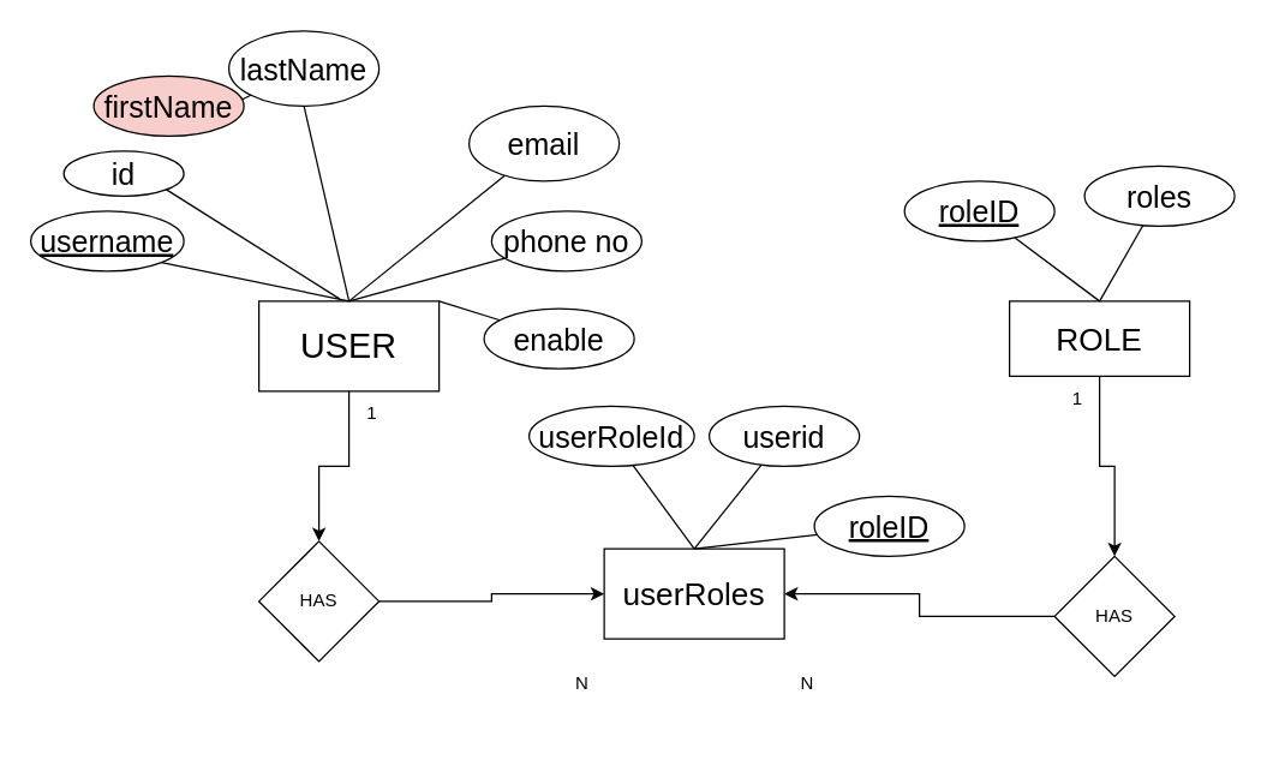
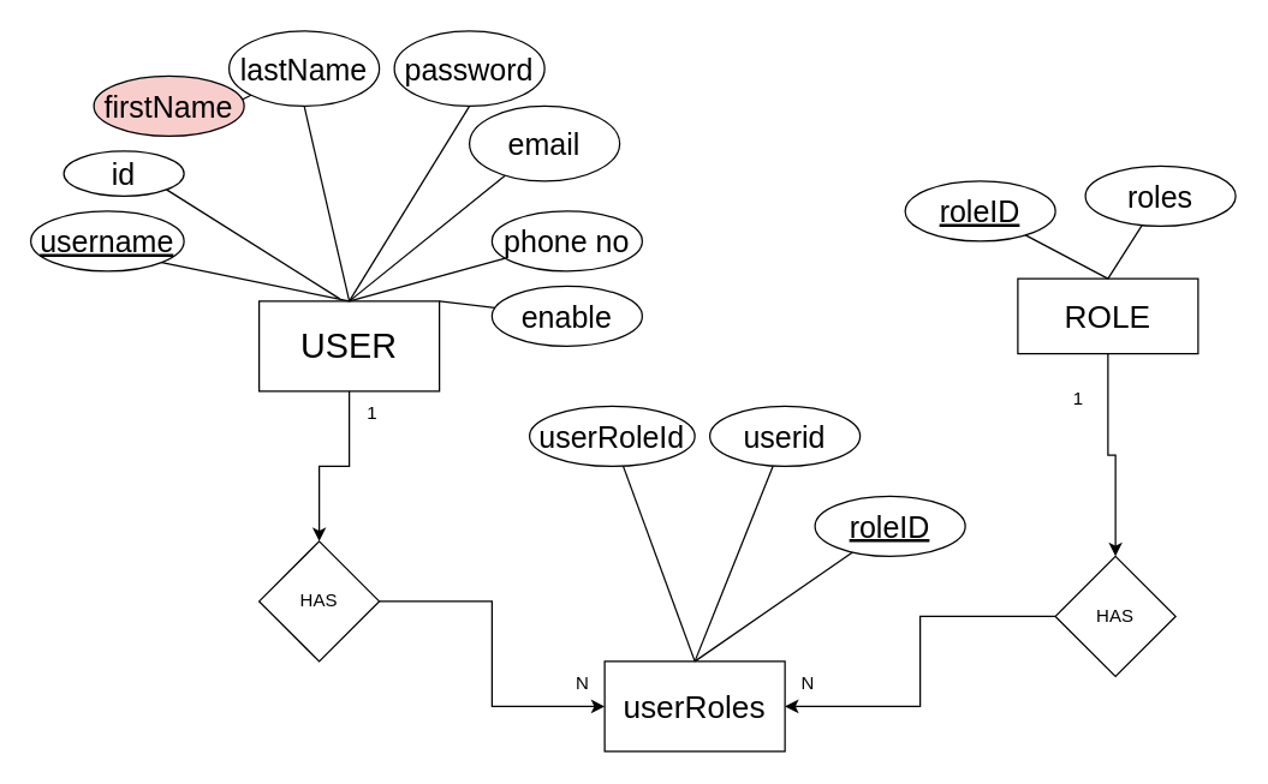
  <mxCell id="0" />
  <mxCell id="1" parent="0" />
  <mxCell id="2" style="edgeStyle=orthogonalEdgeStyle;rounded=0;orthogonalLoop=1;jettySize=auto;html=1;exitX=0.5;exitY=1;exitDx=0;exitDy=0;" edge="1" parent="1" source="3" target="34"><mxGeometry relative="1" as="geometry" /></mxCell>
  <mxCell id="3" value="&lt;font style=&quot;font-size: 23px;&quot;&gt;USER&lt;/font&gt;" style="rounded=0;whiteSpace=wrap;html=1;" vertex="1" parent="1"><mxGeometry x="172" y="200" width="120" height="60" as="geometry" /></mxCell>
  <mxCell id="4" value="&lt;font style=&quot;font-size: 20px;&quot;&gt;id&lt;/font&gt;" style="ellipse;whiteSpace=wrap;html=1;" vertex="1" parent="1"><mxGeometry x="42" y="100" width="80" height="30" as="geometry" /></mxCell>
  <mxCell id="5" value="" style="endArrow=none;html=1;rounded=0;exitX=1;exitY=1;exitDx=0;exitDy=0;entryX=0.447;entryY=-0.027;entryDx=0;entryDy=0;entryPerimeter=0;" edge="1" parent="1" source="4" target="3"><mxGeometry width="50" height="50" relative="1" as="geometry"><mxPoint x="402" y="300" as="sourcePoint" /><mxPoint x="452" y="250" as="targetPoint" /></mxGeometry></mxCell>
  <mxCell id="6" value="" style="endArrow=none;html=1;rounded=0;exitX=0.5;exitY=1;exitDx=0;exitDy=0;" edge="1" source="7" parent="1" target="8"><mxGeometry width="50" height="50" relative="1" as="geometry"><mxPoint x="532" y="250" as="sourcePoint" /><mxPoint x="356" y="148" as="targetPoint" /></mxGeometry></mxCell>
  <mxCell id="7" value="&lt;font style=&quot;font-size: 20px;&quot;&gt;firstName&lt;/font&gt;" style="ellipse;whiteSpace=wrap;html=1;fillColor=#f8cecc;" vertex="1" parent="1"><mxGeometry x="62" y="50" width="100" height="40" as="geometry" /></mxCell>
  <mxCell id="8" value="&lt;font style=&quot;font-size: 20px;&quot;&gt;lastName&lt;/font&gt;" style="ellipse;whiteSpace=wrap;html=1;" vertex="1" parent="1"><mxGeometry x="152" y="20" width="100" height="50" as="geometry" /></mxCell>
  <mxCell id="9" value="" style="endArrow=none;html=1;rounded=0;exitX=0.5;exitY=1;exitDx=0;exitDy=0;" edge="1" source="8" parent="1"><mxGeometry width="50" height="50" relative="1" as="geometry"><mxPoint x="642" y="240" as="sourcePoint" /><mxPoint x="232" y="200" as="targetPoint" /></mxGeometry></mxCell>
+ <mxCell id="10" value="&lt;font style=&quot;font-size: 20px;&quot;&gt;password&lt;/font&gt;" style="ellipse;whiteSpace=wrap;html=1;" vertex="1" parent="1"><mxGeometry x="262" y="20" width="100" height="50" as="geometry" /></mxCell>
+ <mxCell id="11" value="" style="endArrow=none;html=1;rounded=0;exitX=0.5;exitY=1;exitDx=0;exitDy=0;entryX=0.5;entryY=0;entryDx=0;entryDy=0;" edge="1" source="10" parent="1" target="3"><mxGeometry width="50" height="50" relative="1" as="geometry"><mxPoint x="752" y="240" as="sourcePoint" /><mxPoint x="342" y="200" as="targetPoint" /></mxGeometry></mxCell>
  <mxCell id="12" value="&lt;font style=&quot;font-size: 20px;&quot;&gt;email&lt;/font&gt;" style="ellipse;whiteSpace=wrap;html=1;" vertex="1" parent="1"><mxGeometry x="312" y="70" width="100" height="50" as="geometry" /></mxCell>
  <mxCell id="13" value="" style="endArrow=none;html=1;rounded=0;entryX=0.5;entryY=0;entryDx=0;entryDy=0;" edge="1" source="12" parent="1" target="3"><mxGeometry width="50" height="50" relative="1" as="geometry"><mxPoint x="802" y="290" as="sourcePoint" /><mxPoint x="282" y="250" as="targetPoint" /></mxGeometry></mxCell>
  <mxCell id="14" value="&lt;font style=&quot;font-size: 20px;&quot;&gt;phone no&lt;/font&gt;" style="ellipse;whiteSpace=wrap;html=1;" vertex="1" parent="1"><mxGeometry x="327" y="140" width="100" height="40" as="geometry" /></mxCell>
  <mxCell id="15" value="" style="endArrow=none;html=1;rounded=0;" edge="1" source="14" parent="1"><mxGeometry width="50" height="50" relative="1" as="geometry"><mxPoint x="817" y="360" as="sourcePoint" /><mxPoint x="232" y="200" as="targetPoint" /></mxGeometry></mxCell>
  <mxCell id="16" value="&lt;font style=&quot;font-size: 20px;&quot;&gt;&lt;u&gt;username&lt;/u&gt;&lt;/font&gt;" style="ellipse;whiteSpace=wrap;html=1;" vertex="1" parent="1"><mxGeometry x="20" y="140" width="102" height="40" as="geometry" /></mxCell>
  <mxCell id="17" value="" style="endArrow=none;html=1;rounded=0;exitX=1;exitY=1;exitDx=0;exitDy=0;" edge="1" parent="1" source="16"><mxGeometry width="50" height="50" relative="1" as="geometry"><mxPoint x="380" y="340" as="sourcePoint" /><mxPoint x="232" y="200" as="targetPoint" /></mxGeometry></mxCell>
- <mxCell id="18" value="&lt;font style=&quot;font-size: 20px;&quot;&gt;enable&lt;/font&gt;" style="ellipse;whiteSpace=wrap;html=1;" vertex="1" parent="1"><mxGeometry x="322" y="205" width="100" height="40" as="geometry" /></mxCell>
+ <mxCell id="18" value="&lt;font style=&quot;font-size: 20px;&quot;&gt;enable&lt;/font&gt;" style="ellipse;whiteSpace=wrap;html=1;" vertex="1" parent="1"><mxGeometry x="327" y="190" width="100" height="40" as="geometry" /></mxCell>
  <mxCell id="19" value="" style="endArrow=none;html=1;rounded=0;entryX=1;entryY=0;entryDx=0;entryDy=0;" edge="1" source="18" parent="1" target="3"><mxGeometry width="50" height="50" relative="1" as="geometry"><mxPoint x="857" y="410" as="sourcePoint" /><mxPoint x="272" y="250" as="targetPoint" /></mxGeometry></mxCell>
  <mxCell id="20" style="edgeStyle=orthogonalEdgeStyle;rounded=0;orthogonalLoop=1;jettySize=auto;html=1;exitX=0.5;exitY=1;exitDx=0;exitDy=0;" edge="1" parent="1" source="21" target="35"><mxGeometry relative="1" as="geometry" /></mxCell>
- <mxCell id="21" value="&lt;font style=&quot;font-size: 21px;&quot;&gt;ROLE&lt;/font&gt;" style="rounded=0;whiteSpace=wrap;html=1;" vertex="1" parent="1"><mxGeometry x="672" y="200" width="120" height="50" as="geometry" /></mxCell>
+ <mxCell id="21" value="&lt;font style=&quot;font-size: 21px;&quot;&gt;ROLE&lt;/font&gt;" style="rounded=0;whiteSpace=wrap;html=1;" vertex="1" parent="1"><mxGeometry x="677" y="185" width="120" height="50" as="geometry" /></mxCell>
  <mxCell id="22" value="&lt;font style=&quot;font-size: 20px;&quot;&gt;&lt;u&gt;roleID&lt;/u&gt;&lt;/font&gt;" style="ellipse;whiteSpace=wrap;html=1;" vertex="1" parent="1"><mxGeometry x="602" y="120" width="100" height="40" as="geometry" /></mxCell>
  <mxCell id="23" value="" style="endArrow=none;html=1;rounded=0;entryX=0.5;entryY=0;entryDx=0;entryDy=0;" edge="1" source="22" parent="1" target="21"><mxGeometry width="50" height="50" relative="1" as="geometry"><mxPoint x="1227" y="315" as="sourcePoint" /><mxPoint x="662" y="105" as="targetPoint" /></mxGeometry></mxCell>
  <mxCell id="24" value="&lt;font style=&quot;font-size: 20px;&quot;&gt;roles&lt;/font&gt;" style="ellipse;whiteSpace=wrap;html=1;" vertex="1" parent="1"><mxGeometry x="722" y="110" width="100" height="40" as="geometry" /></mxCell>
  <mxCell id="25" value="" style="endArrow=none;html=1;rounded=0;entryX=0.5;entryY=0;entryDx=0;entryDy=0;" edge="1" source="24" parent="1" target="21"><mxGeometry width="50" height="50" relative="1" as="geometry"><mxPoint x="1347" y="305" as="sourcePoint" /><mxPoint x="842" y="230" as="targetPoint" /></mxGeometry></mxCell>
- <mxCell id="26" value="&lt;span style=&quot;font-size: 21px;&quot;&gt;userRoles&lt;/span&gt;" style="rounded=0;whiteSpace=wrap;html=1;" vertex="1" parent="1"><mxGeometry x="402" y="365" width="120" height="60" as="geometry" /></mxCell>
+ <mxCell id="26" value="&lt;span style=&quot;font-size: 21px;&quot;&gt;userRoles&lt;/span&gt;" style="rounded=0;whiteSpace=wrap;html=1;" vertex="1" parent="1"><mxGeometry x="402" y="440" width="120" height="60" as="geometry" /></mxCell>
  <mxCell id="27" value="" style="endArrow=none;html=1;rounded=0;entryX=0.5;entryY=0;entryDx=0;entryDy=0;" edge="1" source="30" target="26" parent="1"><mxGeometry width="50" height="50" relative="1" as="geometry"><mxPoint x="967" y="515" as="sourcePoint" /><mxPoint x="402" y="305" as="targetPoint" /></mxGeometry></mxCell>
  <mxCell id="28" value="&lt;font style=&quot;font-size: 20px;&quot;&gt;userid&lt;/font&gt;" style="ellipse;whiteSpace=wrap;html=1;" vertex="1" parent="1"><mxGeometry x="472" y="270" width="100" height="40" as="geometry" /></mxCell>
  <mxCell id="29" value="" style="endArrow=none;html=1;rounded=0;entryX=0.5;entryY=0;entryDx=0;entryDy=0;" edge="1" source="28" target="26" parent="1"><mxGeometry width="50" height="50" relative="1" as="geometry"><mxPoint x="1087" y="505" as="sourcePoint" /><mxPoint x="582" y="430" as="targetPoint" /></mxGeometry></mxCell>
  <mxCell id="30" value="&lt;font style=&quot;font-size: 20px;&quot;&gt;&lt;u&gt;roleID&lt;/u&gt;&lt;/font&gt;" style="ellipse;whiteSpace=wrap;html=1;" vertex="1" parent="1"><mxGeometry x="542" y="330" width="100" height="40" as="geometry" /></mxCell>
  <mxCell id="31" value="&lt;font style=&quot;font-size: 20px;&quot;&gt;userRoleId&lt;/font&gt;" style="ellipse;whiteSpace=wrap;html=1;" vertex="1" parent="1"><mxGeometry x="352" y="270" width="110" height="40" as="geometry" /></mxCell>
  <mxCell id="32" value="" style="endArrow=none;html=1;rounded=0;entryX=0.5;entryY=0;entryDx=0;entryDy=0;" edge="1" source="31" parent="1" target="26"><mxGeometry width="50" height="50" relative="1" as="geometry"><mxPoint x="977" y="505" as="sourcePoint" /><mxPoint x="352" y="440" as="targetPoint" /></mxGeometry></mxCell>
  <mxCell id="33" style="edgeStyle=orthogonalEdgeStyle;rounded=0;orthogonalLoop=1;jettySize=auto;html=1;exitX=1;exitY=0.5;exitDx=0;exitDy=0;entryX=0;entryY=0.5;entryDx=0;entryDy=0;" edge="1" parent="1" source="34" target="26"><mxGeometry relative="1" as="geometry" /></mxCell>
  <mxCell id="34" value="HAS" style="rhombus;whiteSpace=wrap;html=1;" vertex="1" parent="1"><mxGeometry x="172" y="360" width="80" height="80" as="geometry" /></mxCell>
  <mxCell id="35" value="HAS" style="rhombus;whiteSpace=wrap;html=1;" vertex="1" parent="1"><mxGeometry x="702" y="370" width="80" height="80" as="geometry" /></mxCell>
  <mxCell id="36" value="1" style="text;html=1;align=center;verticalAlign=middle;resizable=0;points=[];autosize=1;strokeColor=none;fillColor=none;" vertex="1" parent="1"><mxGeometry x="232" y="260" width="30" height="30" as="geometry" /></mxCell>
  <mxCell id="37" value="N" style="text;html=1;align=center;verticalAlign=middle;resizable=0;points=[];autosize=1;strokeColor=none;fillColor=none;" vertex="1" parent="1"><mxGeometry x="372" y="440" width="30" height="30" as="geometry" /></mxCell>
  <mxCell id="38" value="" style="edgeStyle=orthogonalEdgeStyle;rounded=0;orthogonalLoop=1;jettySize=auto;html=1;exitX=0;exitY=0.5;exitDx=0;exitDy=0;entryX=1;entryY=0.5;entryDx=0;entryDy=0;" edge="1" parent="1" source="35" target="26"><mxGeometry relative="1" as="geometry"><mxPoint x="702" y="410" as="sourcePoint" /><mxPoint x="522" y="470" as="targetPoint" /></mxGeometry></mxCell>
  <mxCell id="39" value="N" style="text;html=1;align=center;verticalAlign=middle;resizable=0;points=[];autosize=1;strokeColor=none;fillColor=none;" vertex="1" parent="1"><mxGeometry x="522" y="440" width="30" height="30" as="geometry" /></mxCell>
  <mxCell id="40" value="1" style="text;html=1;align=center;verticalAlign=middle;resizable=0;points=[];autosize=1;strokeColor=none;fillColor=none;" vertex="1" parent="1"><mxGeometry x="702" y="250" width="30" height="30" as="geometry" /></mxCell>
